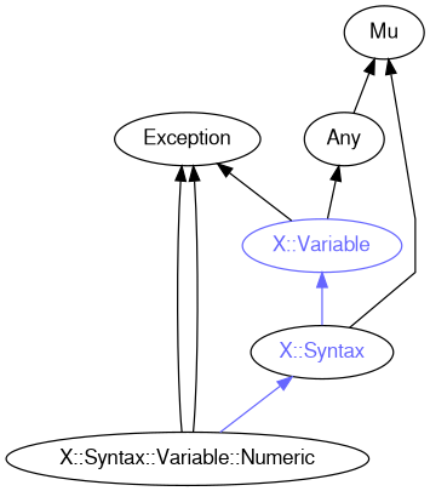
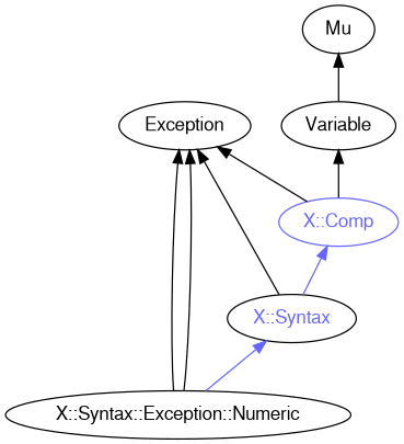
  digraph {
    rankdir=BT
    splines=polyline
    node [color="#000000" fontcolor="#000000" fontname=FreeSans]
    edge [color="#000000"]
-   "X::Syntax::Variable::Numeric"
+   "X::Syntax::Variable::Numeric" [label="X::Syntax::Exception::Numeric"]
    Exception
    "X::Syntax" [fontcolor="#6666FF"]
-   "X::Comp" [color="#6666FF" fontcolor="#6666FF" label="X::Variable"]
-   Any
+   "X::Comp" [color="#6666FF" fontcolor="#6666FF"]
+   Any [label=Variable]
    Mu
    "X::Syntax::Variable::Numeric" -> Exception
    "X::Syntax::Variable::Numeric" -> Exception
    "X::Syntax::Variable::Numeric" -> "X::Syntax" [color="#6666FF"]
-   "X::Syntax" -> Mu
+   "X::Syntax" -> Exception
    "X::Syntax" -> "X::Comp" [color="#6666FF"]
    "X::Comp" -> Exception
    "X::Comp" -> Any
    Any -> Mu
  }
